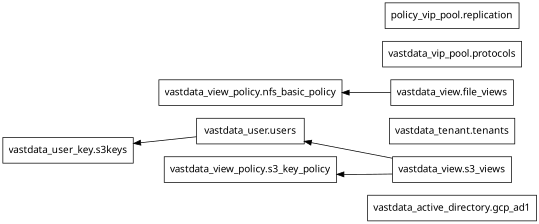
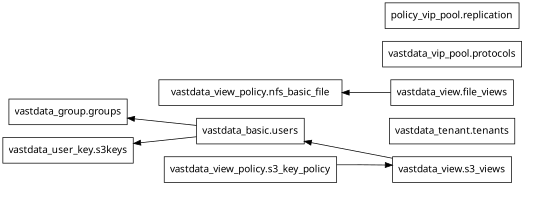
  digraph {
    rankdir=RL
    node [fontname="sans-serif" shape=rect]
-   n1 [label="vastdata_active_directory.gcp_ad1"]
+   n2 [label="vastdata_group.groups"]
    n3 [label="vastdata_tenant.tenants"]
-   n4 [label="vastdata_user.users"]
+   n4 [label="vastdata_basic.users"]
    n5 [label="vastdata_user_key.s3keys"]
    n6 [label="vastdata_view.file_views"]
-   n7 [label="vastdata_view_policy.nfs_basic_policy"]
+   n7 [label="vastdata_view_policy.nfs_basic_file"]
    n8 [label="vastdata_view.s3_views"]
    n9 [label="vastdata_view_policy.s3_key_policy"]
    n10 [label="vastdata_vip_pool.protocols"]
    n11 [label="policy_vip_pool.replication"]
+   n4 -> n2
    n4 -> n5
    n6 -> n7
    n8 -> n4
-   n8 -> n9
+   n9 -> n8
  }
